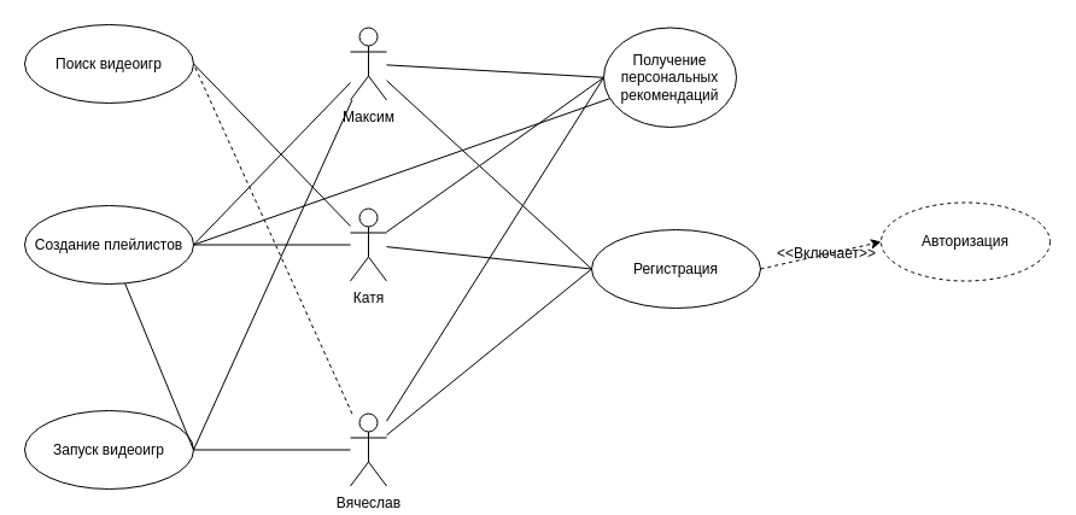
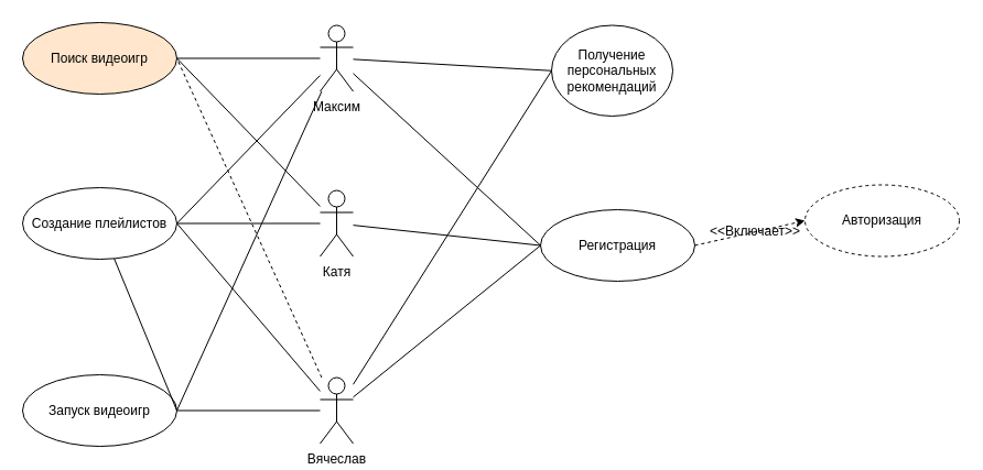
  <mxCell id="0" />
  <mxCell id="1" parent="0" />
  <mxCell id="2" value="Максим" style="shape=umlActor;verticalLabelPosition=bottom;verticalAlign=top;html=1;outlineConnect=0;" parent="1" vertex="1"><mxGeometry x="290" y="22.5" width="30" height="60" as="geometry" /></mxCell>
  <mxCell id="3" value="Катя" style="shape=umlActor;verticalLabelPosition=bottom;verticalAlign=top;html=1;outlineConnect=0;" parent="1" vertex="1"><mxGeometry x="290" y="172.5" width="30" height="60" as="geometry" /></mxCell>
  <mxCell id="4" value="Вячеслав" style="shape=umlActor;verticalLabelPosition=bottom;verticalAlign=top;html=1;outlineConnect=0;" parent="1" vertex="1"><mxGeometry x="290" y="342.5" width="30" height="60" as="geometry" /></mxCell>
  <mxCell id="5" value="Регистрация" style="ellipse;whiteSpace=wrap;html=1;" parent="1" vertex="1"><mxGeometry x="490" y="190" width="140" height="65" as="geometry" /></mxCell>
  <mxCell id="6" value="Авторизация" style="ellipse;whiteSpace=wrap;html=1;dashed=1;" parent="1" vertex="1"><mxGeometry x="730" y="167.5" width="140" height="65" as="geometry" /></mxCell>
- <mxCell id="7" value="Поиск видеоигр" style="ellipse;whiteSpace=wrap;html=1;" parent="1" vertex="1"><mxGeometry y="20" width="140" height="65" as="geometry" x="20" /></mxCell>
+ <mxCell id="7" value="Поиск видеоигр" style="ellipse;whiteSpace=wrap;html=1;fillColor=#ffe6cc;" parent="1" vertex="1"><mxGeometry y="20" width="140" height="65" as="geometry" x="20" /></mxCell>
  <mxCell id="8" value="Создание плейлистов" style="ellipse;whiteSpace=wrap;html=1;" parent="1" vertex="1"><mxGeometry y="170" width="140" height="65" as="geometry" x="20" /></mxCell>
  <mxCell id="9" value="Запуск видеоигр" style="ellipse;whiteSpace=wrap;html=1;" parent="1" vertex="1"><mxGeometry y="340" width="140" height="65" as="geometry" x="20" /></mxCell>
  <mxCell id="10" value="Получение персональных рекомендаций" style="ellipse;whiteSpace=wrap;html=1;" parent="1" vertex="1"><mxGeometry x="500" y="22.5" width="110" height="82.5" as="geometry" /></mxCell>
+ <mxCell id="11" value="" style="endArrow=none;html=1;rounded=0;exitX=1;exitY=0.5;exitDx=0;exitDy=0;" parent="1" source="7" target="2" edge="1"><mxGeometry width="50" height="50" relative="1" as="geometry"><mxPoint x="240" y="180" as="sourcePoint" /><mxPoint x="290" y="130" as="targetPoint" /></mxGeometry></mxCell>
  <mxCell id="12" value="" style="endArrow=none;html=1;rounded=0;exitX=1;exitY=0.5;exitDx=0;exitDy=0;" parent="1" source="8" target="3" edge="1"><mxGeometry width="50" height="50" relative="1" as="geometry"><mxPoint x="200" y="340" as="sourcePoint" /><mxPoint x="250" y="290" as="targetPoint" /></mxGeometry></mxCell>
  <mxCell id="13" value="" style="endArrow=none;html=1;rounded=0;exitX=1;exitY=0.5;exitDx=0;exitDy=0;" parent="1" source="9" target="4" edge="1"><mxGeometry width="50" height="50" relative="1" as="geometry"><mxPoint x="180" y="340" as="sourcePoint" /><mxPoint x="230" y="290" as="targetPoint" /></mxGeometry></mxCell>
- <mxCell id="14" value="" style="endArrow=none;html=1;rounded=0;exitX=1;exitY=0.5;exitDx=0;exitDy=0;" parent="1" source="8" target="10" edge="1"><mxGeometry width="50" height="50" relative="1" as="geometry"><mxPoint x="210" y="230" as="sourcePoint" /><mxPoint x="200" y="280" as="targetPoint" /></mxGeometry></mxCell>
+ <mxCell id="14" value="" style="endArrow=none;html=1;rounded=0;exitX=1;exitY=0.5;exitDx=0;exitDy=0;" parent="1" source="8" target="4" edge="1"><mxGeometry width="50" height="50" relative="1" as="geometry"><mxPoint x="210" y="230" as="sourcePoint" /><mxPoint x="200" y="280" as="targetPoint" /></mxGeometry></mxCell>
  <mxCell id="15" value="" style="endArrow=none;html=1;rounded=0;entryX=1;entryY=0.5;entryDx=0;entryDy=0;dashed=1;" parent="1" source="4" target="7" edge="1"><mxGeometry width="50" height="50" relative="1" as="geometry"><mxPoint x="200" y="360" as="sourcePoint" /><mxPoint x="250" y="310" as="targetPoint" /></mxGeometry></mxCell>
  <mxCell id="16" value="" style="endArrow=none;html=1;rounded=0;exitX=1;exitY=0.5;exitDx=0;exitDy=0;" parent="1" source="9" target="8" edge="1"><mxGeometry width="50" height="50" relative="1" as="geometry"><mxPoint x="140" y="160" as="sourcePoint" /><mxPoint x="190" y="110" as="targetPoint" /></mxGeometry></mxCell>
  <mxCell id="17" value="" style="endArrow=none;html=1;rounded=0;exitX=1;exitY=0.5;exitDx=0;exitDy=0;" parent="1" source="7" target="3" edge="1"><mxGeometry width="50" height="50" relative="1" as="geometry"><mxPoint x="220" y="180" as="sourcePoint" /><mxPoint x="270" y="130" as="targetPoint" /></mxGeometry></mxCell>
  <mxCell id="18" value="" style="endArrow=none;html=1;rounded=0;exitX=1;exitY=0.5;exitDx=0;exitDy=0;" parent="1" source="8" target="2" edge="1"><mxGeometry width="50" height="50" relative="1" as="geometry"><mxPoint x="90" y="170" as="sourcePoint" /><mxPoint x="140" y="120" as="targetPoint" /></mxGeometry></mxCell>
  <mxCell id="19" value="" style="endArrow=none;html=1;rounded=0;exitX=1;exitY=0.5;exitDx=0;exitDy=0;" parent="1" source="9" target="2" edge="1"><mxGeometry width="50" height="50" relative="1" as="geometry"><mxPoint x="60" y="340" as="sourcePoint" /><mxPoint x="110" y="290" as="targetPoint" /></mxGeometry></mxCell>
- <mxCell id="20" value="" style="endArrow=none;html=1;rounded=0;exitX=0;exitY=0.5;exitDx=0;exitDy=0;" parent="1" source="10" target="3" edge="1"><mxGeometry width="50" height="50" relative="1" as="geometry"><mxPoint x="420" y="450" as="sourcePoint" /><mxPoint x="470" y="400" as="targetPoint" /></mxGeometry></mxCell>
  <mxCell id="21" value="" style="endArrow=none;html=1;rounded=0;entryX=0;entryY=0.5;entryDx=0;entryDy=0;" parent="1" source="2" target="5" edge="1"><mxGeometry width="50" height="50" relative="1" as="geometry"><mxPoint x="440" y="130" as="sourcePoint" /><mxPoint x="490" y="80" as="targetPoint" /></mxGeometry></mxCell>
  <mxCell id="22" value="" style="endArrow=none;html=1;rounded=0;entryX=0;entryY=0.5;entryDx=0;entryDy=0;" parent="1" source="3" target="5" edge="1"><mxGeometry width="50" height="50" relative="1" as="geometry"><mxPoint x="350" y="220" as="sourcePoint" /><mxPoint x="400" y="170" as="targetPoint" /></mxGeometry></mxCell>
  <mxCell id="23" value="" style="endArrow=none;html=1;rounded=0;entryX=0;entryY=0.5;entryDx=0;entryDy=0;" parent="1" source="4" target="5" edge="1"><mxGeometry width="50" height="50" relative="1" as="geometry"><mxPoint x="440" y="420" as="sourcePoint" /><mxPoint x="490" y="370" as="targetPoint" /></mxGeometry></mxCell>
  <mxCell id="24" value="" style="endArrow=classic;html=1;rounded=0;exitX=1;exitY=0.5;exitDx=0;exitDy=0;entryX=0;entryY=0.5;entryDx=0;entryDy=0;dashed=1;" parent="1" source="5" target="6" edge="1"><mxGeometry width="50" height="50" relative="1" as="geometry"><mxPoint x="640" y="350" as="sourcePoint" /><mxPoint x="690" y="300" as="targetPoint" /></mxGeometry></mxCell>
  <mxCell id="25" value="&amp;lt;&amp;lt;Включает&amp;gt;&amp;gt;" style="text;html=1;align=center;verticalAlign=middle;whiteSpace=wrap;rounded=0;" parent="1" vertex="1"><mxGeometry x="655" y="195" width="60" height="30" as="geometry" /></mxCell>
  <mxCell id="26" value="" style="endArrow=none;html=1;rounded=0;entryX=0;entryY=0.5;entryDx=0;entryDy=0;" edge="1" parent="1" source="4" target="10"><mxGeometry width="50" height="50" relative="1" as="geometry"><mxPoint x="420" y="310" as="sourcePoint" /><mxPoint x="470" y="260" as="targetPoint" /></mxGeometry></mxCell>
  <mxCell id="27" value="" style="endArrow=none;html=1;rounded=0;entryX=0;entryY=0.5;entryDx=0;entryDy=0;" edge="1" parent="1" source="2" target="10"><mxGeometry width="50" height="50" relative="1" as="geometry"><mxPoint x="350" y="450" as="sourcePoint" /><mxPoint x="400" y="400" as="targetPoint" /></mxGeometry></mxCell>
